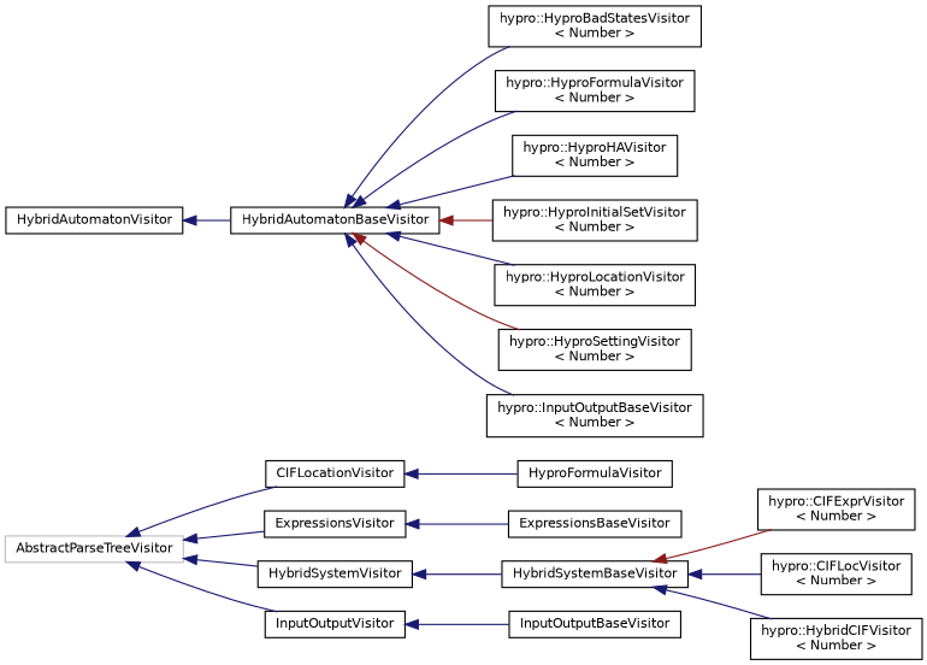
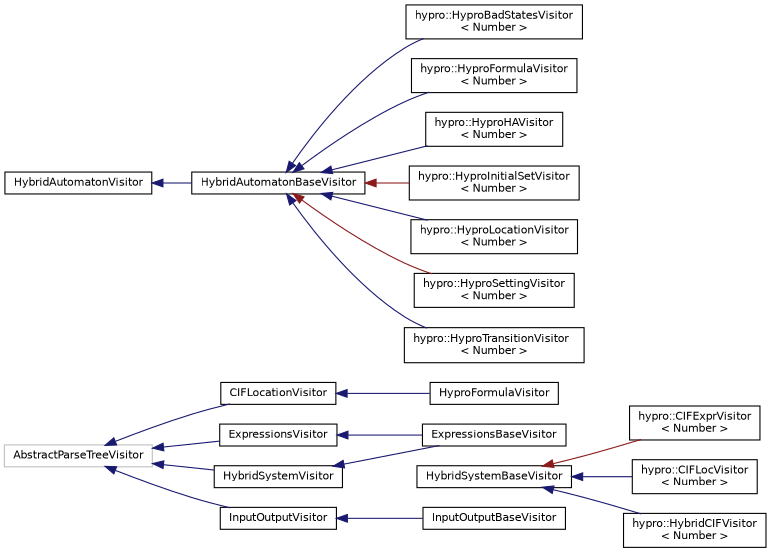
  digraph {
    rankdir=LR
    node [color=black fillcolor=white fontname=Helvetica fontsize=10 shape=record style=filled]
    edge [color=midnightblue dir=back fontname=Helvetica fontsize=10 labelfontname=Helvetica labelfontsize=10 style=solid]
    n1 [color=grey75 height=0.2 label=AbstractParseTreeVisitor width=0.4]
    n2 [height=0.2 label=CIFLocationVisitor width=0.4]
    n3 [height=0.2 label=ExpressionsVisitor width=0.4]
    n4 [height=0.2 label=HybridSystemVisitor width=0.4]
    n5 [height=0.2 label=InputOutputVisitor width=0.4]
    n6 [height=0.2 label=HyproFormulaVisitor width=0.4]
    n7 [height=0.2 label=ExpressionsBaseVisitor width=0.4]
    n8 [height=0.2 label=HybridAutomatonVisitor width=0.4]
    n9 [height=0.2 label=HybridAutomatonBaseVisitor width=0.4]
    n10 [height=0.2 label=HybridSystemBaseVisitor width=0.4]
    n11 [height=0.2 label=InputOutputBaseVisitor width=0.4]
    n12 [height=0.2 label="hypro::HyproBadStatesVisitor\l\< Number \>" width=0.4]
    n13 [height=0.2 label="hypro::HyproFormulaVisitor\l\< Number \>" width=0.4]
    n14 [height=0.2 label="hypro::HyproHAVisitor\l\< Number \>" width=0.4]
    n15 [height=0.2 label="hypro::HyproInitialSetVisitor\l\< Number \>" width=0.4]
    n16 [height=0.2 label="hypro::HyproLocationVisitor\l\< Number \>" width=0.4]
    n17 [height=0.2 label="hypro::HyproSettingVisitor\l\< Number \>" width=0.4]
-   n18 [height=0.2 label="hypro::InputOutputBaseVisitor\l\< Number \>" width=0.4]
+   n18 [height=0.2 label="hypro::HyproTransitionVisitor\l\< Number \>" width=0.4]
    n19 [height=0.2 label="hypro::CIFExprVisitor\l\< Number \>" width=0.4]
    n20 [height=0.2 label="hypro::CIFLocVisitor\l\< Number \>" width=0.4]
    n21 [height=0.2 label="hypro::HybridCIFVisitor\l\< Number \>" width=0.4]
    n1 -> n2
    n1 -> n3
    n1 -> n4
    n1 -> n5
    n2 -> n6
    n3 -> n7
-   n4 -> n10
+   n4 -> n7
    n5 -> n11
    n8 -> n9
    n9 -> n12
    n9 -> n13
    n9 -> n14
    n9 -> n15 [color=firebrick4]
    n9 -> n16
    n9 -> n17 [color=firebrick4]
    n9 -> n18
    n10 -> n19 [color=firebrick4]
    n10 -> n20
    n10 -> n21
  }
